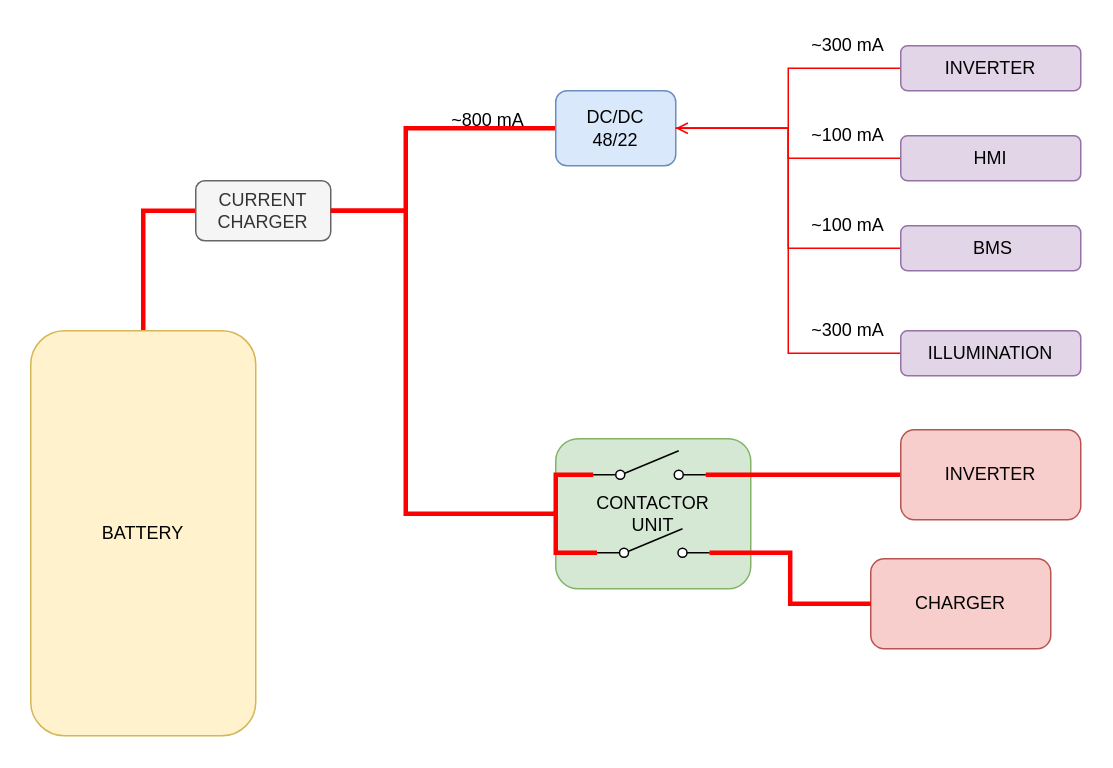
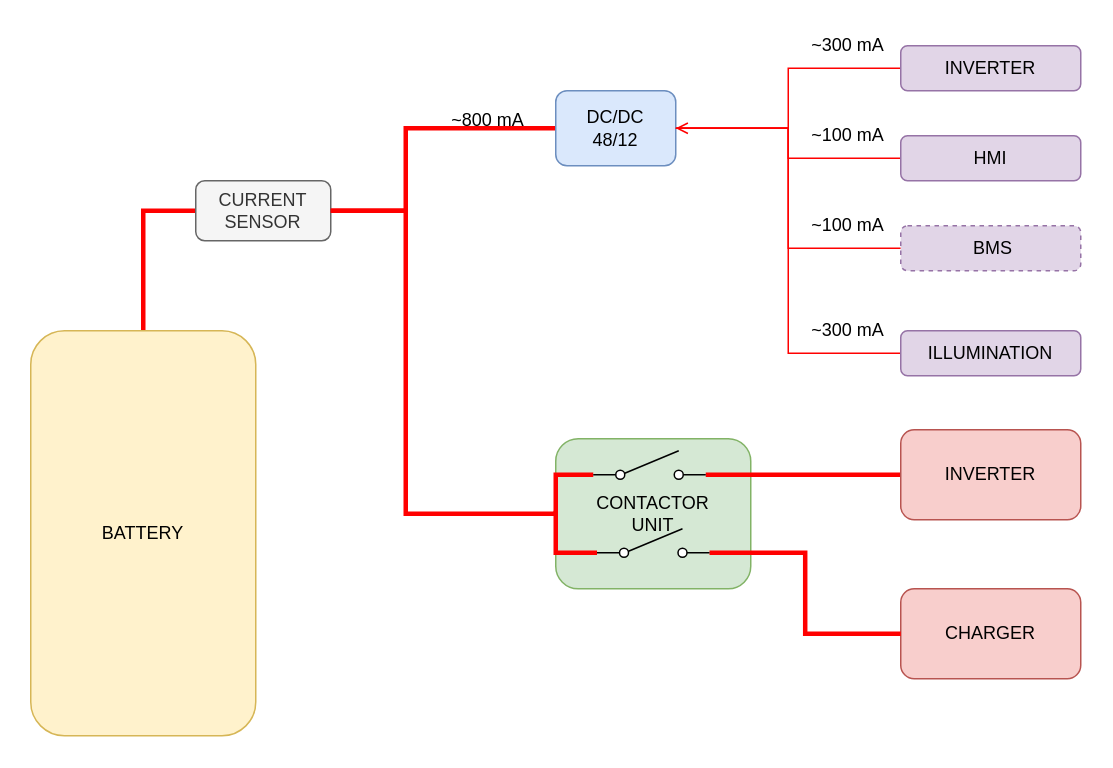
  <mxCell id="0" />
  <mxCell id="1" parent="0" />
  <mxCell id="2" style="edgeStyle=orthogonalEdgeStyle;rounded=0;orthogonalLoop=1;jettySize=auto;html=1;exitX=0.5;exitY=0;exitDx=0;exitDy=0;entryX=0;entryY=0.5;entryDx=0;entryDy=0;endArrow=none;endFill=0;strokeColor=#FF0000;strokeWidth=3;" edge="1" parent="1" source="3" target="4"><mxGeometry relative="1" as="geometry" /></mxCell>
  <mxCell id="3" value="BATTERY" style="rounded=1;whiteSpace=wrap;html=1;fillColor=#fff2cc;strokeColor=#d6b656;" vertex="1" parent="1"><mxGeometry x="20" y="220" width="150" height="270" as="geometry" /></mxCell>
- <mxCell id="4" value="CURRENT &lt;br&gt;CHARGER" style="rounded=1;whiteSpace=wrap;html=1;fillColor=#f5f5f5;strokeColor=#666666;fontColor=#333333;" vertex="1" parent="1"><mxGeometry x="130" y="120" width="90" height="40" as="geometry" /></mxCell>
+ <mxCell id="4" value="CURRENT &lt;br&gt;SENSOR" style="rounded=1;whiteSpace=wrap;html=1;fillColor=#f5f5f5;strokeColor=#666666;fontColor=#333333;" vertex="1" parent="1"><mxGeometry x="130" y="120" width="90" height="40" as="geometry" /></mxCell>
  <mxCell id="5" style="edgeStyle=orthogonalEdgeStyle;rounded=0;orthogonalLoop=1;jettySize=auto;html=1;exitX=0;exitY=0.5;exitDx=0;exitDy=0;entryX=1;entryY=0.5;entryDx=0;entryDy=0;endArrow=none;endFill=0;strokeColor=#FF0000;strokeWidth=3;" edge="1" parent="1" source="7" target="4"><mxGeometry relative="1" as="geometry"><mxPoint x="360" y="220" as="targetPoint" /><Array as="points"><mxPoint x="270" y="85" /><mxPoint x="270" y="140" /></Array></mxGeometry></mxCell>
  <mxCell id="6" style="edgeStyle=orthogonalEdgeStyle;rounded=0;orthogonalLoop=1;jettySize=auto;html=1;exitX=1;exitY=0.5;exitDx=0;exitDy=0;entryX=0;entryY=0.5;entryDx=0;entryDy=0;endArrow=none;endFill=0;strokeColor=#FF0000;" edge="1" parent="1" source="7" target="11"><mxGeometry relative="1" as="geometry" /></mxCell>
- <mxCell id="7" value="DC/DC&lt;br&gt;48/22" style="rounded=1;whiteSpace=wrap;html=1;fillColor=#dae8fc;strokeColor=#6c8ebf;" vertex="1" parent="1"><mxGeometry x="370" y="60" width="80" height="50" as="geometry" /></mxCell>
+ <mxCell id="7" value="DC/DC&lt;br&gt;48/12" style="rounded=1;whiteSpace=wrap;html=1;fillColor=#dae8fc;strokeColor=#6c8ebf;" vertex="1" parent="1"><mxGeometry x="370" y="60" width="80" height="50" as="geometry" /></mxCell>
  <mxCell id="8" style="edgeStyle=orthogonalEdgeStyle;rounded=0;orthogonalLoop=1;jettySize=auto;html=1;exitX=0;exitY=0.5;exitDx=0;exitDy=0;endArrow=none;endFill=0;strokeColor=#FF0000;entryX=1;entryY=0.5;entryDx=0;entryDy=0;strokeWidth=3;" edge="1" parent="1" source="9" target="4"><mxGeometry relative="1" as="geometry"><mxPoint x="360" y="220" as="targetPoint" /><Array as="points"><mxPoint x="270" y="342" /><mxPoint x="270" y="140" /></Array></mxGeometry></mxCell>
  <mxCell id="9" value="CONTACTOR&lt;br&gt;UNIT" style="rounded=1;whiteSpace=wrap;html=1;fillColor=#d5e8d4;strokeColor=#82b366;" vertex="1" parent="1"><mxGeometry x="370" y="292" width="130" height="100" as="geometry" /></mxCell>
  <mxCell id="10" value="~800 mA" style="text;html=1;strokeColor=none;fillColor=none;align=center;verticalAlign=middle;whiteSpace=wrap;rounded=0;" vertex="1" parent="1"><mxGeometry x="290" y="70" width="70" height="20" as="geometry" /></mxCell>
  <mxCell id="11" value="INVERTER" style="rounded=1;whiteSpace=wrap;html=1;fillColor=#e1d5e7;strokeColor=#9673a6;" vertex="1" parent="1"><mxGeometry x="600" y="30" width="120" height="30" as="geometry" /></mxCell>
  <mxCell id="12" style="edgeStyle=orthogonalEdgeStyle;rounded=0;orthogonalLoop=1;jettySize=auto;html=1;exitX=0;exitY=0.5;exitDx=0;exitDy=0;entryX=1;entryY=0.5;entryDx=0;entryDy=0;endArrow=open;endFill=0;strokeColor=#FF0000;strokeWidth=1;" edge="1" parent="1" source="13" target="7"><mxGeometry relative="1" as="geometry" /></mxCell>
  <mxCell id="13" value="HMI" style="rounded=1;whiteSpace=wrap;html=1;fillColor=#e1d5e7;strokeColor=#9673a6;" vertex="1" parent="1"><mxGeometry x="600" y="90" width="120" height="30" as="geometry" /></mxCell>
  <mxCell id="14" style="edgeStyle=orthogonalEdgeStyle;rounded=0;orthogonalLoop=1;jettySize=auto;html=1;exitX=0;exitY=0.5;exitDx=0;exitDy=0;entryX=1;entryY=0.5;entryDx=0;entryDy=0;endArrow=none;endFill=0;strokeColor=#FF0000;strokeWidth=1;" edge="1" parent="1" source="15" target="7"><mxGeometry relative="1" as="geometry" /></mxCell>
- <mxCell id="15" value="&amp;nbsp;BMS" style="rounded=1;whiteSpace=wrap;html=1;fillColor=#e1d5e7;strokeColor=#9673a6;" vertex="1" parent="1"><mxGeometry x="600" y="150" width="120" height="30" as="geometry" /></mxCell>
+ <mxCell id="15" value="&amp;nbsp;BMS" style="rounded=1;whiteSpace=wrap;html=1;fillColor=#e1d5e7;strokeColor=#9673a6;dashed=1;" vertex="1" parent="1"><mxGeometry x="600" y="150" width="120" height="30" as="geometry" /></mxCell>
  <mxCell id="16" style="edgeStyle=orthogonalEdgeStyle;rounded=0;orthogonalLoop=1;jettySize=auto;html=1;exitX=0;exitY=0.5;exitDx=0;exitDy=0;entryX=1;entryY=0.5;entryDx=0;entryDy=0;endArrow=none;endFill=0;strokeColor=#FF0000;strokeWidth=1;" edge="1" parent="1" source="17" target="7"><mxGeometry relative="1" as="geometry" /></mxCell>
  <mxCell id="17" value="ILLUMINATION" style="rounded=1;whiteSpace=wrap;html=1;fillColor=#e1d5e7;strokeColor=#9673a6;" vertex="1" parent="1"><mxGeometry x="600" y="220" width="120" height="30" as="geometry" /></mxCell>
  <mxCell id="18" style="edgeStyle=orthogonalEdgeStyle;rounded=0;orthogonalLoop=1;jettySize=auto;html=1;exitX=0;exitY=0.5;exitDx=0;exitDy=0;entryX=1;entryY=0.84;entryDx=0;entryDy=0;entryPerimeter=0;endArrow=none;endFill=0;strokeColor=#FF0000;strokeWidth=3;" edge="1" parent="1" source="19" target="26"><mxGeometry relative="1" as="geometry" /></mxCell>
  <mxCell id="19" value="INVERTER" style="rounded=1;whiteSpace=wrap;html=1;fillColor=#f8cecc;strokeColor=#b85450;" vertex="1" parent="1"><mxGeometry x="600" y="286" width="120" height="60" as="geometry" /></mxCell>
- <mxCell id="20" value="CHARGER" style="rounded=1;whiteSpace=wrap;html=1;fillColor=#f8cecc;strokeColor=#b85450;" vertex="1" parent="1"><mxGeometry x="580" y="372" width="120" height="60" as="geometry" /></mxCell>
+ <mxCell id="20" value="CHARGER" style="rounded=1;whiteSpace=wrap;html=1;fillColor=#f8cecc;strokeColor=#b85450;" vertex="1" parent="1"><mxGeometry x="600" y="392" width="120" height="60" as="geometry" /></mxCell>
  <mxCell id="21" value="~300 mA" style="text;html=1;strokeColor=none;fillColor=none;align=center;verticalAlign=middle;whiteSpace=wrap;rounded=0;" vertex="1" parent="1"><mxGeometry x="530" width="70" height="20" as="geometry" y="20" /></mxCell>
  <mxCell id="22" value="~100 mA" style="text;html=1;strokeColor=none;fillColor=none;align=center;verticalAlign=middle;whiteSpace=wrap;rounded=0;" vertex="1" parent="1"><mxGeometry x="530" y="80" width="70" height="20" as="geometry" /></mxCell>
  <mxCell id="23" value="~100 mA" style="text;html=1;strokeColor=none;fillColor=none;align=center;verticalAlign=middle;whiteSpace=wrap;rounded=0;" vertex="1" parent="1"><mxGeometry x="530" y="140" width="70" height="20" as="geometry" /></mxCell>
  <mxCell id="24" value="~300 mA" style="text;html=1;strokeColor=none;fillColor=none;align=center;verticalAlign=middle;whiteSpace=wrap;rounded=0;" vertex="1" parent="1"><mxGeometry x="530" y="210" width="70" height="20" as="geometry" /></mxCell>
  <mxCell id="25" style="edgeStyle=orthogonalEdgeStyle;rounded=0;orthogonalLoop=1;jettySize=auto;html=1;exitX=0;exitY=0.84;exitDx=0;exitDy=0;exitPerimeter=0;entryX=0;entryY=0.5;entryDx=0;entryDy=0;endArrow=none;endFill=0;strokeColor=#FF0000;strokeWidth=3;" edge="1" parent="1" source="26" target="9"><mxGeometry relative="1" as="geometry" /></mxCell>
  <mxCell id="26" value="" style="pointerEvents=1;verticalLabelPosition=bottom;shadow=0;dashed=0;align=center;html=1;verticalAlign=top;shape=mxgraph.electrical.electro-mechanical.simple_switch;" vertex="1" parent="1"><mxGeometry x="395" y="300" width="75" height="19" as="geometry" /></mxCell>
  <mxCell id="27" style="edgeStyle=orthogonalEdgeStyle;rounded=0;orthogonalLoop=1;jettySize=auto;html=1;exitX=1;exitY=0.84;exitDx=0;exitDy=0;exitPerimeter=0;entryX=0;entryY=0.5;entryDx=0;entryDy=0;endArrow=none;endFill=0;strokeColor=#FF0000;strokeWidth=3;" edge="1" parent="1" source="29" target="20"><mxGeometry relative="1" as="geometry" /></mxCell>
  <mxCell id="28" style="edgeStyle=orthogonalEdgeStyle;rounded=0;orthogonalLoop=1;jettySize=auto;html=1;exitX=0;exitY=0.84;exitDx=0;exitDy=0;exitPerimeter=0;endArrow=none;endFill=0;strokeColor=#FF0000;strokeWidth=3;" edge="1" parent="1" source="29"><mxGeometry relative="1" as="geometry"><mxPoint x="370" y="340" as="targetPoint" /></mxGeometry></mxCell>
  <mxCell id="29" value="" style="pointerEvents=1;verticalLabelPosition=bottom;shadow=0;dashed=0;align=center;html=1;verticalAlign=top;shape=mxgraph.electrical.electro-mechanical.simple_switch;" vertex="1" parent="1"><mxGeometry x="397.5" y="352" width="75" height="19" as="geometry" /></mxCell>
